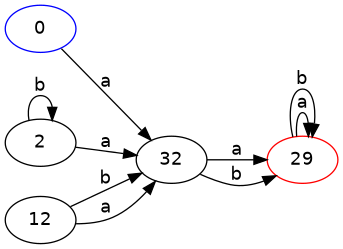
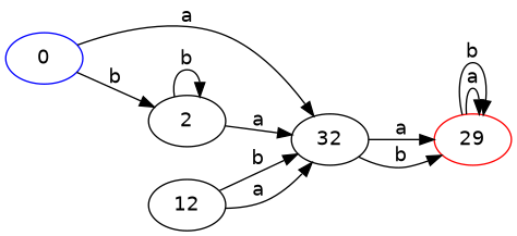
  digraph {
    fontname="DejaVu Sans"
    rankdir=LR
    node [fontname="DejaVu Sans"]
    edge [fontname="DejaVu Sans"]
    n1 [color=red label=29]
    32
    0 [color=blue]
    2
    12
    n1 -> n1 [label=a]
    n1 -> n1 [label=b]
    32 -> n1 [label=a]
    32 -> n1 [label=b]
    0 -> 32 [label=a]
+   0 -> 2 [label=b]
    2 -> 32 [label=a]
    2 -> 2 [label=b]
    12 -> 32 [label=b]
    12 -> 32 [label=a]
  }
